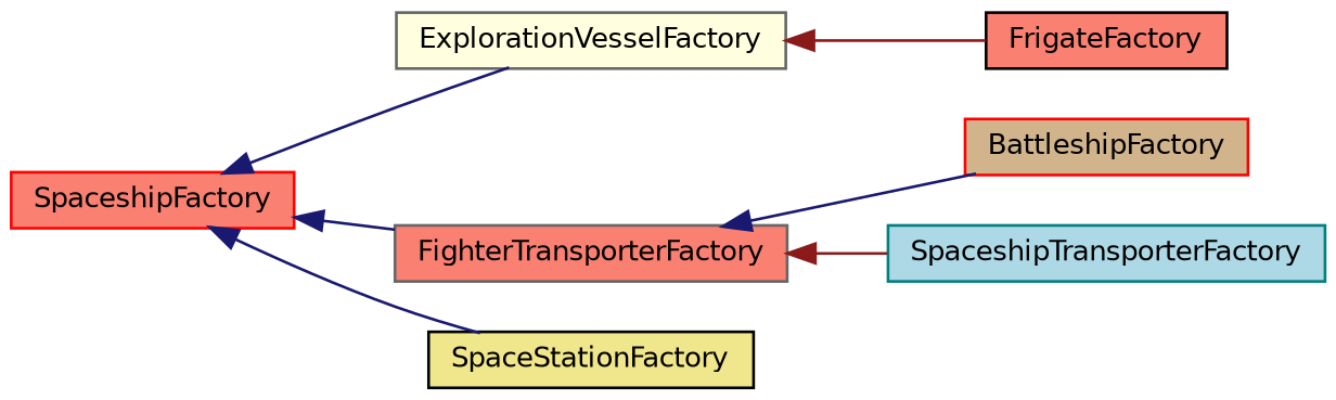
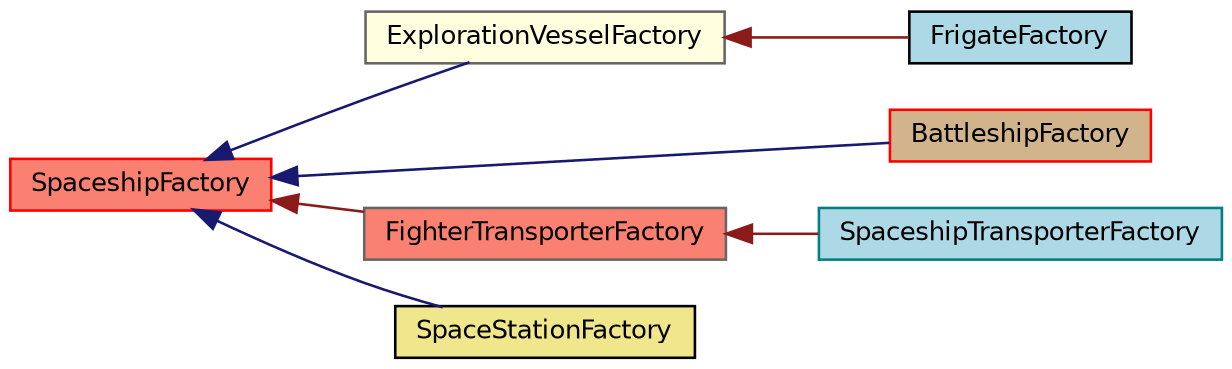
  digraph {
    rankdir=LR
    node [color=red fillcolor=salmon fontname=Helvetica fontsize=10 shape=record style=filled]
    edge [color=midnightblue dir=back fontname=Helvetica fontsize=10 labelfontname=Helvetica labelfontsize=10 style=solid]
    n1 [height=0.2 label=SpaceshipFactory width=0.4]
    n2 [fillcolor=tan height=0.2 label=BattleshipFactory width=0.4]
    n3 [color=gray40 fillcolor=lightyellow height=0.2 label=ExplorationVesselFactory width=0.4]
    n4 [color=gray40 height=0.2 label=FighterTransporterFactory width=0.4]
    n5 [color=black fillcolor=khaki height=0.2 label=SpaceStationFactory width=0.4]
-   n6 [color=black height=0.2 label=FrigateFactory width=0.4]
+   n6 [color=black fillcolor=lightblue height=0.2 label=FrigateFactory width=0.4]
    n7 [color=teal fillcolor=lightblue height=0.2 label=SpaceshipTransporterFactory width=0.4]
-   n4 -> n2
+   n1 -> n2
    n1 -> n3
-   n1 -> n4
+   n1 -> n4 [color=firebrick4]
    n1 -> n5
    n3 -> n6 [color=firebrick4]
    n4 -> n7 [color=firebrick4]
  }
